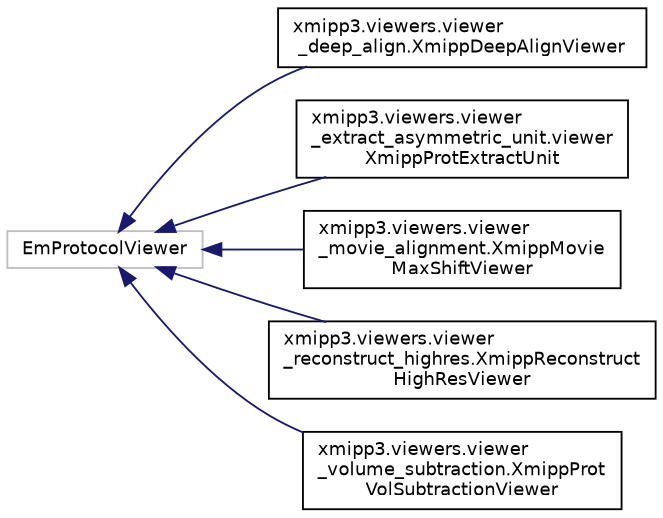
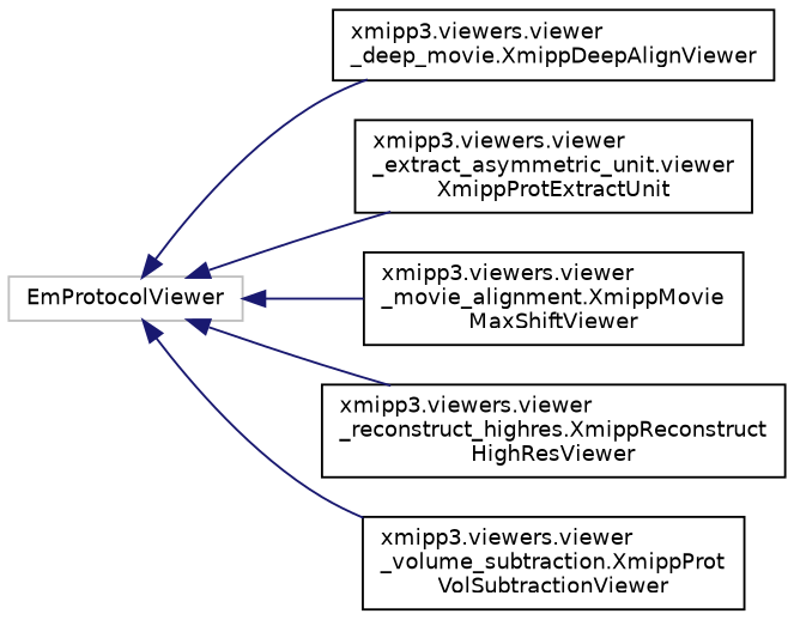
  digraph {
    rankdir=LR
    node [color=black fillcolor=white fontname=Helvetica fontsize=10 shape=record style=filled]
    edge [color=midnightblue dir=back fontname=Helvetica fontsize=10 labelfontname=Helvetica labelfontsize=10 style=solid]
    n1 [color=grey75 height=0.2 label=EmProtocolViewer width=0.4]
-   n2 [height=0.2 label="xmipp3.viewers.viewer\l_deep_align.XmippDeepAlignViewer" width=0.4]
+   n2 [height=0.2 label="xmipp3.viewers.viewer\l_deep_movie.XmippDeepAlignViewer" width=0.4]
    n3 [height=0.2 label="xmipp3.viewers.viewer\l_extract_asymmetric_unit.viewer\lXmippProtExtractUnit" width=0.4]
    n4 [height=0.2 label="xmipp3.viewers.viewer\l_movie_alignment.XmippMovie\lMaxShiftViewer" width=0.4]
    n5 [height=0.2 label="xmipp3.viewers.viewer\l_reconstruct_highres.XmippReconstruct\lHighResViewer" width=0.4]
    n6 [height=0.2 label="xmipp3.viewers.viewer\l_volume_subtraction.XmippProt\lVolSubtractionViewer" width=0.4]
    n1 -> n2
    n1 -> n3
    n1 -> n4
    n1 -> n5
    n1 -> n6
  }
